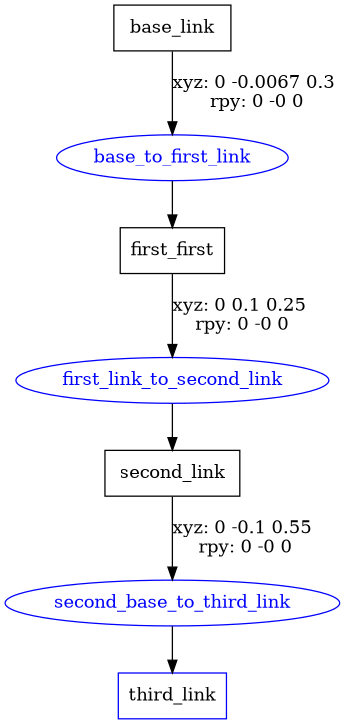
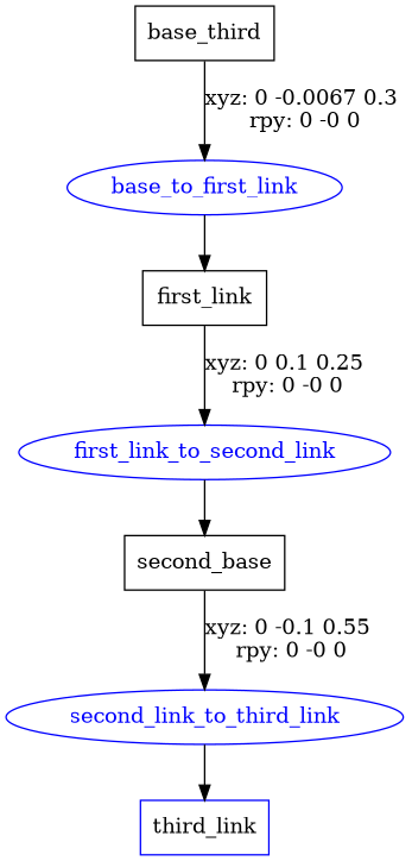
  digraph {
    node [shape=box color=blue]
-   n1 [label=base_link color=""]
+   n1 [label=base_third color=""]
    base_to_first_link [fontcolor=blue shape=ellipse]
-   n3 [label=first_first color=""]
+   n3 [label=first_link color=""]
    first_link_to_second_link [fontcolor=blue shape=ellipse]
-   n5 [label=second_link color=""]
-   second_link_to_third_link [fontcolor=blue shape=ellipse label=second_base_to_third_link]
+   n5 [label=second_base color=""]
+   second_link_to_third_link [fontcolor=blue shape=ellipse]
    n7 [label=third_link]
    n1 -> base_to_first_link [label="xyz: 0 -0.0067 0.3 \nrpy: 0 -0 0"]
    base_to_first_link -> n3
    n3 -> first_link_to_second_link [label="xyz: 0 0.1 0.25 \nrpy: 0 -0 0"]
    first_link_to_second_link -> n5
    n5 -> second_link_to_third_link [label="xyz: 0 -0.1 0.55 \nrpy: 0 -0 0"]
    second_link_to_third_link -> n7
  }
